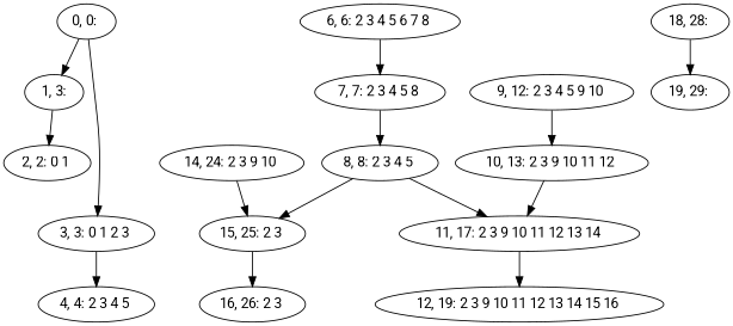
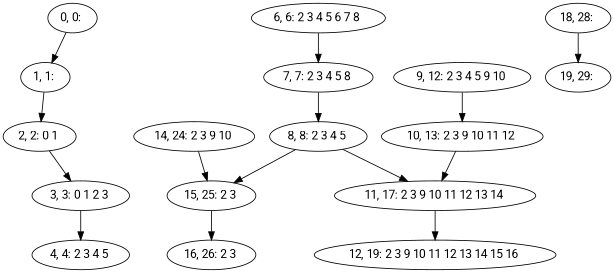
  digraph {
    fontname=Roboto
    node [fontname=Roboto]
    edge [fontname=Roboto]
    n1 [label="0, 0: "]
-   n2 [label="1, 3:"]
+   n2 [label="1, 1: "]
    n3 [label="2, 2: 0 1 "]
    n4 [label="3, 3: 0 1 2 3 "]
    n5 [label="4, 4: 2 3 4 5 "]
    n6 [label="6, 6: 2 3 4 5 6 7 8 "]
    n7 [label="7, 7: 2 3 4 5 8 "]
    n8 [label="8, 8: 2 3 4 5 "]
    n9 [label="15, 25: 2 3 "]
    n10 [label="11, 17: 2 3 9 10 11 12 13 14 "]
    n11 [label="9, 12: 2 3 4 5 9 10 "]
    n12 [label="10, 13: 2 3 9 10 11 12 "]
    n13 [label="16, 26: 2 3 "]
    n14 [label="12, 19: 2 3 9 10 11 12 13 14 15 16 "]
    n15 [label="14, 24: 2 3 9 10 "]
    n16 [label="18, 28: "]
    n17 [label="19, 29: "]
    n1 -> n2
    n2 -> n3
-   n1 -> n4
+   n3 -> n4
    n4 -> n5
    n6 -> n7
    n7 -> n8
    n8 -> n9
    n8 -> n10
    n9 -> n13
    n10 -> n14
    n11 -> n12
    n12 -> n10
    n15 -> n9
    n16 -> n17
  }
